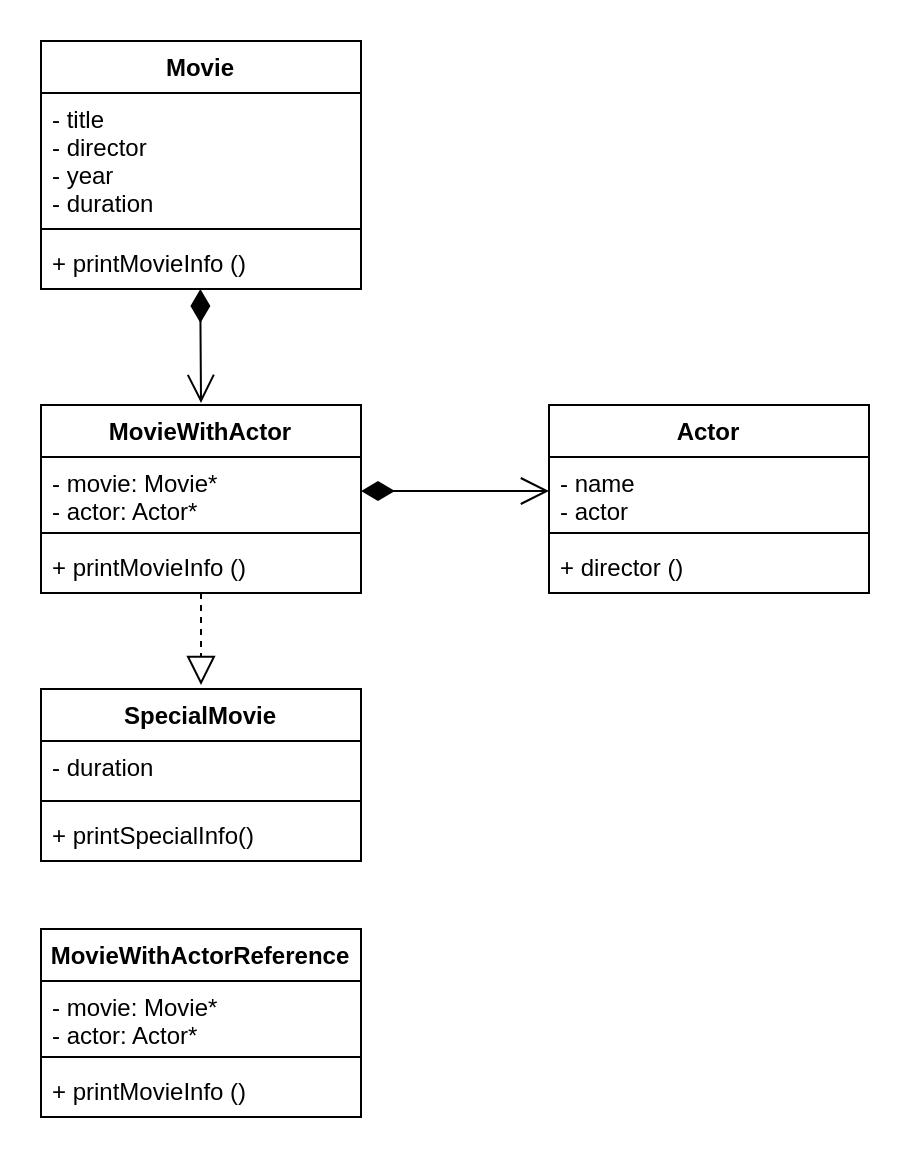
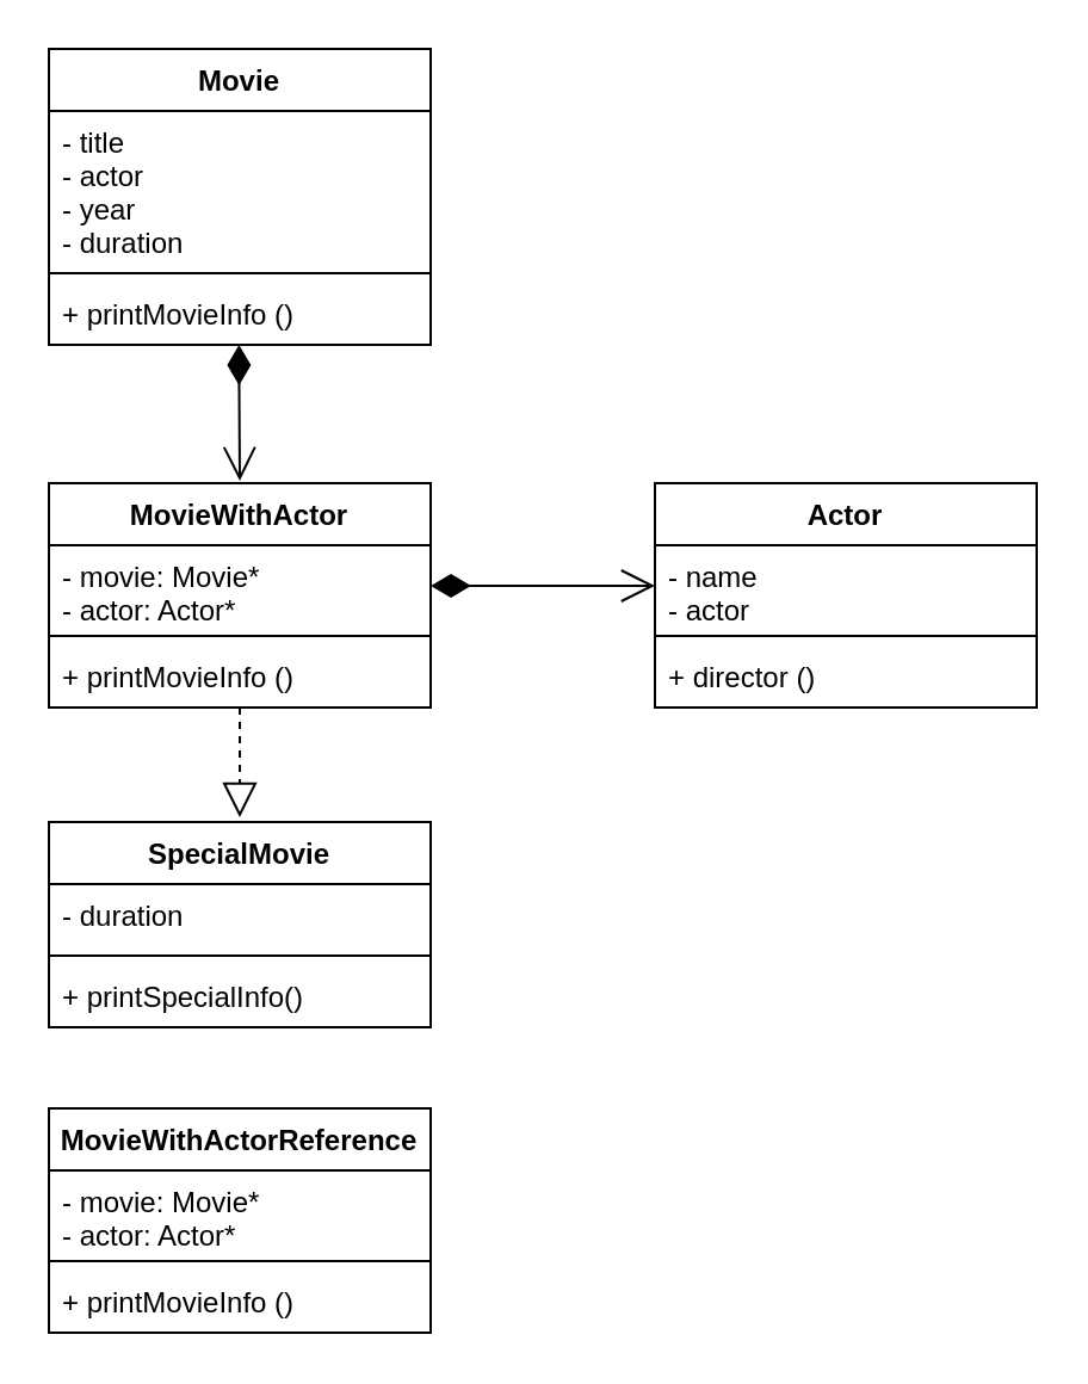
  <mxCell id="0" />
  <mxCell id="1" parent="0" />
  <mxCell id="2" value="&lt;p style=&quot;margin: 0px; font-variant-numeric: normal; font-variant-east-asian: normal; font-variant-alternates: normal; font-size-adjust: none; font-kerning: auto; font-optical-sizing: auto; font-feature-settings: normal; font-variation-settings: normal; font-variant-position: normal; font-variant-emoji: normal; font-stretch: normal; line-height: normal; text-align: start;&quot; class=&quot;p1&quot;&gt;Movie&lt;/p&gt;" style="swimlane;fontStyle=1;align=center;verticalAlign=top;childLayout=stackLayout;horizontal=1;startSize=26;horizontalStack=0;resizeParent=1;resizeParentMax=0;resizeLast=0;collapsible=1;marginBottom=0;whiteSpace=wrap;html=1;" vertex="1" parent="1"><mxGeometry x="20" y="20" width="160" height="124" as="geometry" /></mxCell>
- <mxCell id="3" value="&lt;p style=&quot;margin: 0px; font-variant-numeric: normal; font-variant-east-asian: normal; font-variant-alternates: normal; font-size-adjust: none; font-kerning: auto; font-optical-sizing: auto; font-feature-settings: normal; font-variation-settings: normal; font-variant-position: normal; font-variant-emoji: normal; font-stretch: normal; line-height: normal;&quot; class=&quot;p1&quot;&gt;- title&amp;nbsp;&lt;/p&gt;&lt;p style=&quot;margin: 0px; font-variant-numeric: normal; font-variant-east-asian: normal; font-variant-alternates: normal; font-size-adjust: none; font-kerning: auto; font-optical-sizing: auto; font-feature-settings: normal; font-variation-settings: normal; font-variant-position: normal; font-variant-emoji: normal; font-stretch: normal; line-height: normal;&quot; class=&quot;p1&quot;&gt;- director&lt;/p&gt;&lt;p style=&quot;margin: 0px; font-variant-numeric: normal; font-variant-east-asian: normal; font-variant-alternates: normal; font-size-adjust: none; font-kerning: auto; font-optical-sizing: auto; font-feature-settings: normal; font-variation-settings: normal; font-variant-position: normal; font-variant-emoji: normal; font-stretch: normal; line-height: normal;&quot; class=&quot;p1&quot;&gt;- year&amp;nbsp;&lt;/p&gt;&lt;p style=&quot;margin: 0px; font-variant-numeric: normal; font-variant-east-asian: normal; font-variant-alternates: normal; font-size-adjust: none; font-kerning: auto; font-optical-sizing: auto; font-feature-settings: normal; font-variation-settings: normal; font-variant-position: normal; font-variant-emoji: normal; font-stretch: normal; line-height: normal;&quot; class=&quot;p1&quot;&gt;- duration&lt;/p&gt;" style="text;strokeColor=none;fillColor=none;align=left;verticalAlign=top;spacingLeft=4;spacingRight=4;overflow=hidden;rotatable=0;points=[[0,0.5],[1,0.5]];portConstraint=eastwest;whiteSpace=wrap;html=1;" vertex="1" parent="2"><mxGeometry y="26" width="160" height="64" as="geometry" /></mxCell>
+ <mxCell id="3" value="&lt;p style=&quot;margin: 0px; font-variant-numeric: normal; font-variant-east-asian: normal; font-variant-alternates: normal; font-size-adjust: none; font-kerning: auto; font-optical-sizing: auto; font-feature-settings: normal; font-variation-settings: normal; font-variant-position: normal; font-variant-emoji: normal; font-stretch: normal; line-height: normal;&quot; class=&quot;p1&quot;&gt;- title&amp;nbsp;&lt;/p&gt;&lt;p style=&quot;margin: 0px; font-variant-numeric: normal; font-variant-east-asian: normal; font-variant-alternates: normal; font-size-adjust: none; font-kerning: auto; font-optical-sizing: auto; font-feature-settings: normal; font-variation-settings: normal; font-variant-position: normal; font-variant-emoji: normal; font-stretch: normal; line-height: normal;&quot; class=&quot;p1&quot;&gt;- actor&lt;/p&gt;&lt;p style=&quot;margin: 0px; font-variant-numeric: normal; font-variant-east-asian: normal; font-variant-alternates: normal; font-size-adjust: none; font-kerning: auto; font-optical-sizing: auto; font-feature-settings: normal; font-variation-settings: normal; font-variant-position: normal; font-variant-emoji: normal; font-stretch: normal; line-height: normal;&quot; class=&quot;p1&quot;&gt;- year&amp;nbsp;&lt;/p&gt;&lt;p style=&quot;margin: 0px; font-variant-numeric: normal; font-variant-east-asian: normal; font-variant-alternates: normal; font-size-adjust: none; font-kerning: auto; font-optical-sizing: auto; font-feature-settings: normal; font-variation-settings: normal; font-variant-position: normal; font-variant-emoji: normal; font-stretch: normal; line-height: normal;&quot; class=&quot;p1&quot;&gt;- duration&lt;/p&gt;" style="text;strokeColor=none;fillColor=none;align=left;verticalAlign=top;spacingLeft=4;spacingRight=4;overflow=hidden;rotatable=0;points=[[0,0.5],[1,0.5]];portConstraint=eastwest;whiteSpace=wrap;html=1;" vertex="1" parent="2"><mxGeometry y="26" width="160" height="64" as="geometry" /></mxCell>
  <mxCell id="4" value="" style="line;strokeWidth=1;fillColor=none;align=left;verticalAlign=middle;spacingTop=-1;spacingLeft=3;spacingRight=3;rotatable=0;labelPosition=right;points=[];portConstraint=eastwest;strokeColor=inherit;" vertex="1" parent="2"><mxGeometry y="90" width="160" height="8" as="geometry" /></mxCell>
  <mxCell id="5" value="&lt;p style=&quot;margin: 0px; font-variant-numeric: normal; font-variant-east-asian: normal; font-variant-alternates: normal; font-size-adjust: none; font-kerning: auto; font-optical-sizing: auto; font-feature-settings: normal; font-variation-settings: normal; font-variant-position: normal; font-variant-emoji: normal; font-stretch: normal; line-height: normal;&quot; class=&quot;p1&quot;&gt;+ printMovieInfo ()&lt;/p&gt;" style="text;strokeColor=none;fillColor=none;align=left;verticalAlign=top;spacingLeft=4;spacingRight=4;overflow=hidden;rotatable=0;points=[[0,0.5],[1,0.5]];portConstraint=eastwest;whiteSpace=wrap;html=1;" vertex="1" parent="2"><mxGeometry y="98" width="160" height="26" as="geometry" /></mxCell>
  <mxCell id="6" value="&lt;p style=&quot;margin: 0px; font-variant-numeric: normal; font-variant-east-asian: normal; font-variant-alternates: normal; font-size-adjust: none; font-kerning: auto; font-optical-sizing: auto; font-feature-settings: normal; font-variation-settings: normal; font-variant-position: normal; font-variant-emoji: normal; font-stretch: normal; line-height: normal; text-align: start;&quot; class=&quot;p1&quot;&gt;MovieWithActor&lt;/p&gt;" style="swimlane;fontStyle=1;align=center;verticalAlign=top;childLayout=stackLayout;horizontal=1;startSize=26;horizontalStack=0;resizeParent=1;resizeParentMax=0;resizeLast=0;collapsible=1;marginBottom=0;whiteSpace=wrap;html=1;" vertex="1" parent="1"><mxGeometry x="20" y="202" width="160" height="94" as="geometry" /></mxCell>
  <mxCell id="7" value="&lt;p style=&quot;margin: 0px; font-variant-numeric: normal; font-variant-east-asian: normal; font-variant-alternates: normal; font-size-adjust: none; font-kerning: auto; font-optical-sizing: auto; font-feature-settings: normal; font-variation-settings: normal; font-variant-position: normal; font-variant-emoji: normal; font-stretch: normal; line-height: normal;&quot; class=&quot;p1&quot;&gt;- movie: Movie*&amp;nbsp;&lt;/p&gt;&lt;p style=&quot;margin: 0px; font-variant-numeric: normal; font-variant-east-asian: normal; font-variant-alternates: normal; font-size-adjust: none; font-kerning: auto; font-optical-sizing: auto; font-feature-settings: normal; font-variation-settings: normal; font-variant-position: normal; font-variant-emoji: normal; font-stretch: normal; line-height: normal;&quot; class=&quot;p1&quot;&gt;- actor: Actor*&lt;/p&gt;" style="text;strokeColor=none;fillColor=none;align=left;verticalAlign=top;spacingLeft=4;spacingRight=4;overflow=hidden;rotatable=0;points=[[0,0.5],[1,0.5]];portConstraint=eastwest;whiteSpace=wrap;html=1;" vertex="1" parent="6"><mxGeometry y="26" width="160" height="34" as="geometry" /></mxCell>
  <mxCell id="8" value="" style="line;strokeWidth=1;fillColor=none;align=left;verticalAlign=middle;spacingTop=-1;spacingLeft=3;spacingRight=3;rotatable=0;labelPosition=right;points=[];portConstraint=eastwest;strokeColor=inherit;" vertex="1" parent="6"><mxGeometry y="60" width="160" height="8" as="geometry" /></mxCell>
  <mxCell id="9" value="&lt;p style=&quot;margin: 0px; font-variant-numeric: normal; font-variant-east-asian: normal; font-variant-alternates: normal; font-size-adjust: none; font-kerning: auto; font-optical-sizing: auto; font-feature-settings: normal; font-variation-settings: normal; font-variant-position: normal; font-variant-emoji: normal; font-stretch: normal; line-height: normal;&quot; class=&quot;p1&quot;&gt;+ printMovieInfo ()&lt;/p&gt;" style="text;strokeColor=none;fillColor=none;align=left;verticalAlign=top;spacingLeft=4;spacingRight=4;overflow=hidden;rotatable=0;points=[[0,0.5],[1,0.5]];portConstraint=eastwest;whiteSpace=wrap;html=1;" vertex="1" parent="6"><mxGeometry y="68" width="160" height="26" as="geometry" /></mxCell>
  <mxCell id="10" value="&lt;p style=&quot;margin: 0px; font-variant-numeric: normal; font-variant-east-asian: normal; font-variant-alternates: normal; font-size-adjust: none; font-kerning: auto; font-optical-sizing: auto; font-feature-settings: normal; font-variation-settings: normal; font-variant-position: normal; font-variant-emoji: normal; font-stretch: normal; line-height: normal; text-align: start;&quot; class=&quot;p1&quot;&gt;SpecialMovie&lt;/p&gt;" style="swimlane;fontStyle=1;align=center;verticalAlign=top;childLayout=stackLayout;horizontal=1;startSize=26;horizontalStack=0;resizeParent=1;resizeParentMax=0;resizeLast=0;collapsible=1;marginBottom=0;whiteSpace=wrap;html=1;" vertex="1" parent="1"><mxGeometry x="20" y="344" width="160" height="86" as="geometry" /></mxCell>
  <mxCell id="11" value="-&amp;nbsp;&lt;span style=&quot;background-color: initial;&quot;&gt;duration&lt;/span&gt;" style="text;strokeColor=none;fillColor=none;align=left;verticalAlign=top;spacingLeft=4;spacingRight=4;overflow=hidden;rotatable=0;points=[[0,0.5],[1,0.5]];portConstraint=eastwest;whiteSpace=wrap;html=1;" vertex="1" parent="10"><mxGeometry y="26" width="160" height="26" as="geometry" /></mxCell>
  <mxCell id="12" value="" style="line;strokeWidth=1;fillColor=none;align=left;verticalAlign=middle;spacingTop=-1;spacingLeft=3;spacingRight=3;rotatable=0;labelPosition=right;points=[];portConstraint=eastwest;strokeColor=inherit;" vertex="1" parent="10"><mxGeometry y="52" width="160" height="8" as="geometry" /></mxCell>
  <mxCell id="13" value="+&amp;nbsp;&lt;span style=&quot;background-color: initial;&quot;&gt;printSpecialInfo()&lt;/span&gt;" style="text;strokeColor=none;fillColor=none;align=left;verticalAlign=top;spacingLeft=4;spacingRight=4;overflow=hidden;rotatable=0;points=[[0,0.5],[1,0.5]];portConstraint=eastwest;whiteSpace=wrap;html=1;" vertex="1" parent="10"><mxGeometry y="60" width="160" height="26" as="geometry" /></mxCell>
  <mxCell id="14" value="&lt;p style=&quot;margin: 0px; font-variant-numeric: normal; font-variant-east-asian: normal; font-variant-alternates: normal; font-size-adjust: none; font-kerning: auto; font-optical-sizing: auto; font-feature-settings: normal; font-variation-settings: normal; font-variant-position: normal; font-variant-emoji: normal; font-stretch: normal; line-height: normal; text-align: start;&quot; class=&quot;p1&quot;&gt;MovieWithActorReference&lt;/p&gt;" style="swimlane;fontStyle=1;align=center;verticalAlign=top;childLayout=stackLayout;horizontal=1;startSize=26;horizontalStack=0;resizeParent=1;resizeParentMax=0;resizeLast=0;collapsible=1;marginBottom=0;whiteSpace=wrap;html=1;" vertex="1" parent="1"><mxGeometry x="20" y="464" width="160" height="94" as="geometry" /></mxCell>
  <mxCell id="15" value="&lt;p style=&quot;margin: 0px; font-variant-numeric: normal; font-variant-east-asian: normal; font-variant-alternates: normal; font-size-adjust: none; font-kerning: auto; font-optical-sizing: auto; font-feature-settings: normal; font-variation-settings: normal; font-variant-position: normal; font-variant-emoji: normal; font-stretch: normal; line-height: normal;&quot; class=&quot;p1&quot;&gt;- movie: Movie*&lt;/p&gt;&lt;p style=&quot;margin: 0px; font-variant-numeric: normal; font-variant-east-asian: normal; font-variant-alternates: normal; font-size-adjust: none; font-kerning: auto; font-optical-sizing: auto; font-feature-settings: normal; font-variation-settings: normal; font-variant-position: normal; font-variant-emoji: normal; font-stretch: normal; line-height: normal;&quot; class=&quot;p1&quot;&gt;- actor: Actor*&lt;/p&gt;" style="text;strokeColor=none;fillColor=none;align=left;verticalAlign=top;spacingLeft=4;spacingRight=4;overflow=hidden;rotatable=0;points=[[0,0.5],[1,0.5]];portConstraint=eastwest;whiteSpace=wrap;html=1;" vertex="1" parent="14"><mxGeometry y="26" width="160" height="34" as="geometry" /></mxCell>
  <mxCell id="16" value="" style="line;strokeWidth=1;fillColor=none;align=left;verticalAlign=middle;spacingTop=-1;spacingLeft=3;spacingRight=3;rotatable=0;labelPosition=right;points=[];portConstraint=eastwest;strokeColor=inherit;" vertex="1" parent="14"><mxGeometry y="60" width="160" height="8" as="geometry" /></mxCell>
  <mxCell id="17" value="&lt;p style=&quot;margin: 0px; font-variant-numeric: normal; font-variant-east-asian: normal; font-variant-alternates: normal; font-size-adjust: none; font-kerning: auto; font-optical-sizing: auto; font-feature-settings: normal; font-variation-settings: normal; font-variant-position: normal; font-variant-emoji: normal; font-stretch: normal; line-height: normal;&quot; class=&quot;p1&quot;&gt;+ printMovieInfo ()&lt;/p&gt;" style="text;strokeColor=none;fillColor=none;align=left;verticalAlign=top;spacingLeft=4;spacingRight=4;overflow=hidden;rotatable=0;points=[[0,0.5],[1,0.5]];portConstraint=eastwest;whiteSpace=wrap;html=1;" vertex="1" parent="14"><mxGeometry y="68" width="160" height="26" as="geometry" /></mxCell>
  <mxCell id="18" value="&lt;p style=&quot;margin: 0px; font-variant-numeric: normal; font-variant-east-asian: normal; font-variant-alternates: normal; font-size-adjust: none; font-kerning: auto; font-optical-sizing: auto; font-feature-settings: normal; font-variation-settings: normal; font-variant-position: normal; font-variant-emoji: normal; font-stretch: normal; line-height: normal; text-align: start;&quot; class=&quot;p1&quot;&gt;Actor&lt;/p&gt;" style="swimlane;fontStyle=1;align=center;verticalAlign=top;childLayout=stackLayout;horizontal=1;startSize=26;horizontalStack=0;resizeParent=1;resizeParentMax=0;resizeLast=0;collapsible=1;marginBottom=0;whiteSpace=wrap;html=1;" vertex="1" parent="1"><mxGeometry x="274" y="202" width="160" height="94" as="geometry" /></mxCell>
  <mxCell id="19" value="&lt;p style=&quot;margin: 0px; font-variant-numeric: normal; font-variant-east-asian: normal; font-variant-alternates: normal; font-size-adjust: none; font-kerning: auto; font-optical-sizing: auto; font-feature-settings: normal; font-variation-settings: normal; font-variant-position: normal; font-variant-emoji: normal; font-stretch: normal; line-height: normal;&quot; class=&quot;p1&quot;&gt;- name&amp;nbsp;&lt;/p&gt;&lt;p style=&quot;margin: 0px; font-variant-numeric: normal; font-variant-east-asian: normal; font-variant-alternates: normal; font-size-adjust: none; font-kerning: auto; font-optical-sizing: auto; font-feature-settings: normal; font-variation-settings: normal; font-variant-position: normal; font-variant-emoji: normal; font-stretch: normal; line-height: normal;&quot; class=&quot;p1&quot;&gt;- actor&lt;/p&gt;" style="text;strokeColor=none;fillColor=none;align=left;verticalAlign=top;spacingLeft=4;spacingRight=4;overflow=hidden;rotatable=0;points=[[0,0.5],[1,0.5]];portConstraint=eastwest;whiteSpace=wrap;html=1;" vertex="1" parent="18"><mxGeometry y="26" width="160" height="34" as="geometry" /></mxCell>
  <mxCell id="20" value="" style="line;strokeWidth=1;fillColor=none;align=left;verticalAlign=middle;spacingTop=-1;spacingLeft=3;spacingRight=3;rotatable=0;labelPosition=right;points=[];portConstraint=eastwest;strokeColor=inherit;" vertex="1" parent="18"><mxGeometry y="60" width="160" height="8" as="geometry" /></mxCell>
  <mxCell id="21" value="&lt;p style=&quot;margin: 0px; font-variant-numeric: normal; font-variant-east-asian: normal; font-variant-alternates: normal; font-size-adjust: none; font-kerning: auto; font-optical-sizing: auto; font-feature-settings: normal; font-variation-settings: normal; font-variant-position: normal; font-variant-emoji: normal; font-stretch: normal; line-height: normal;&quot; class=&quot;p1&quot;&gt;+ director ()&lt;/p&gt;" style="text;strokeColor=none;fillColor=none;align=left;verticalAlign=top;spacingLeft=4;spacingRight=4;overflow=hidden;rotatable=0;points=[[0,0.5],[1,0.5]];portConstraint=eastwest;whiteSpace=wrap;html=1;" vertex="1" parent="18"><mxGeometry y="68" width="160" height="26" as="geometry" /></mxCell>
  <mxCell id="22" value="" style="endArrow=open;html=1;endSize=12;startArrow=diamondThin;startSize=14;startFill=1;edgeStyle=orthogonalEdgeStyle;align=left;verticalAlign=bottom;rounded=0;exitX=0.495;exitY=1.039;exitDx=0;exitDy=0;exitPerimeter=0;" edge="1" parent="1"><mxGeometry x="0.005" y="30" relative="1" as="geometry"><mxPoint x="99.7" y="144.004" as="sourcePoint" /><mxPoint x="100" y="201" as="targetPoint" /><Array as="points"><mxPoint x="99.5" y="155.99" /><mxPoint x="100.5" y="155.99" /></Array><mxPoint as="offset" /></mxGeometry></mxCell>
  <mxCell id="23" value="" style="endArrow=block;dashed=1;endFill=0;endSize=12;html=1;rounded=0;exitX=0.5;exitY=1;exitDx=0;exitDy=0;" edge="1" parent="1" source="6"><mxGeometry width="160" relative="1" as="geometry"><mxPoint x="70" y="302" as="sourcePoint" /><mxPoint x="100" y="342" as="targetPoint" /></mxGeometry></mxCell>
  <mxCell id="24" value="" style="endArrow=open;html=1;endSize=12;startArrow=diamondThin;startSize=14;startFill=1;edgeStyle=orthogonalEdgeStyle;align=left;verticalAlign=bottom;rounded=0;exitX=1;exitY=0.5;exitDx=0;exitDy=0;entryX=0;entryY=0.5;entryDx=0;entryDy=0;" edge="1" parent="1" source="7" target="19"><mxGeometry x="-1" y="3" relative="1" as="geometry"><mxPoint x="100" y="322" as="sourcePoint" /><mxPoint x="260" y="322" as="targetPoint" /><mxPoint as="offset" /></mxGeometry></mxCell>
